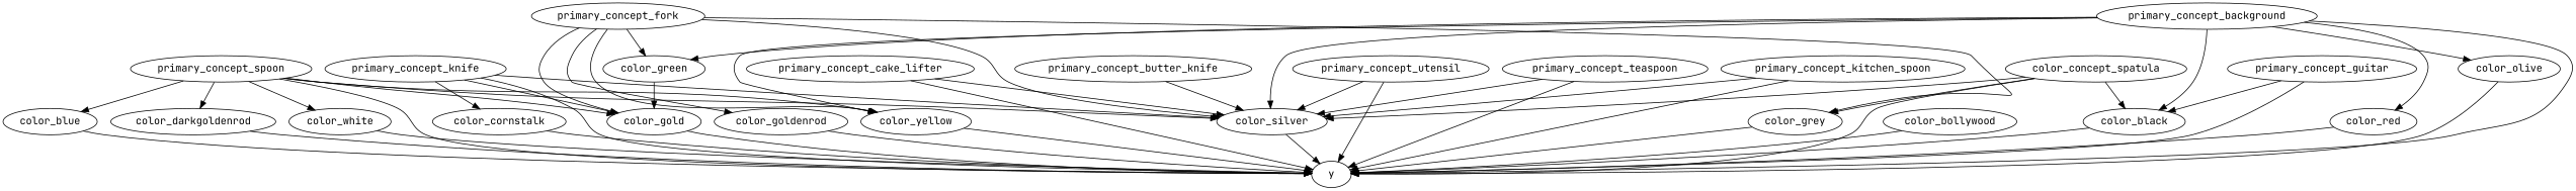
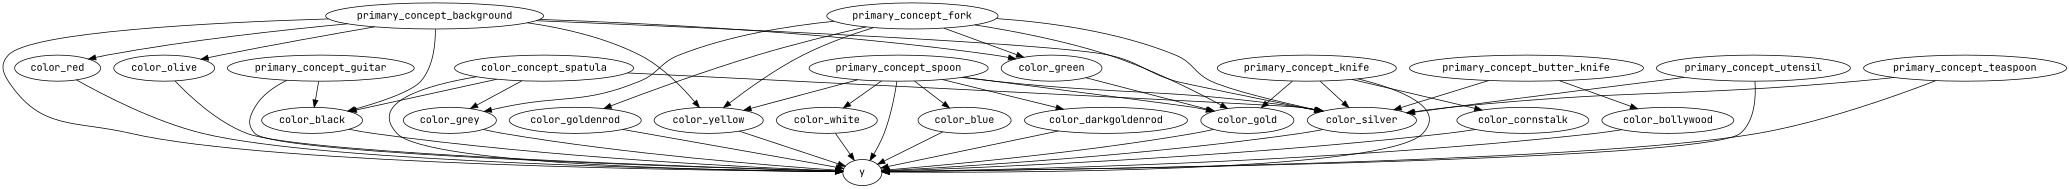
  strict digraph {
    fontname="JetBrains Mono"
    node [fontname="JetBrains Mono"]
    edge [fontname="JetBrains Mono"]
    n1 [label=color_concept_spatula]
    y
    color_silver
    color_black
    color_grey
    primary_concept_background
    color_green
    color_yellow
    color_red
    color_olive
    color_gold
    primary_concept_spoon
    color_blue
    color_darkgoldenrod
    color_white
    primary_concept_fork
    color_goldenrod
    primary_concept_knife
    color_cornstalk
    primary_concept_butter_knife
    color_bollywood
-   primary_concept_cake_lifter
    primary_concept_guitar
    primary_concept_utensil
    primary_concept_teaspoon
-   primary_concept_kitchen_spoon
    n1 -> y
    n1 -> color_silver
    n1 -> color_black
    n1 -> color_grey
    color_silver -> y
    color_black -> y
    color_grey -> y
    primary_concept_background -> y
    primary_concept_background -> color_silver
    primary_concept_background -> color_black
    primary_concept_background -> color_green
    primary_concept_background -> color_yellow
    primary_concept_background -> color_red
    primary_concept_background -> color_olive
    color_green -> color_gold
    color_yellow -> y
    color_red -> y
    color_olive -> y
    color_gold -> y
    primary_concept_spoon -> y
    primary_concept_spoon -> color_silver
    primary_concept_spoon -> color_yellow
    primary_concept_spoon -> color_gold
    primary_concept_spoon -> color_blue
    primary_concept_spoon -> color_darkgoldenrod
    primary_concept_spoon -> color_white
    color_blue -> y
    color_darkgoldenrod -> y
    color_white -> y
    primary_concept_fork -> color_silver
    primary_concept_fork -> color_grey
    primary_concept_fork -> color_green
    primary_concept_fork -> color_yellow
    primary_concept_fork -> color_gold
    primary_concept_fork -> color_goldenrod
    color_goldenrod -> y
    primary_concept_knife -> y
    primary_concept_knife -> color_silver
    primary_concept_knife -> color_gold
    primary_concept_knife -> color_cornstalk
    color_cornstalk -> y
    primary_concept_butter_knife -> color_silver
+   primary_concept_butter_knife -> color_bollywood
    color_bollywood -> y
-   primary_concept_cake_lifter -> y
-   primary_concept_cake_lifter -> color_silver
    primary_concept_guitar -> y
    primary_concept_guitar -> color_black
    primary_concept_utensil -> y
    primary_concept_utensil -> color_silver
    primary_concept_teaspoon -> y
    primary_concept_teaspoon -> color_silver
-   primary_concept_kitchen_spoon -> y
-   primary_concept_kitchen_spoon -> color_silver
  }
